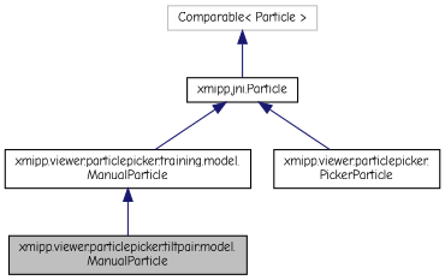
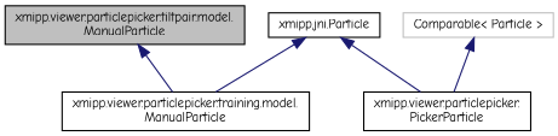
  digraph {
    fontname="Comic Neue"
    node [color=black fillcolor=white fontname="Comic Neue" fontsize=10 shape=record style=filled]
    edge [color=midnightblue dir=back fontname="Comic Neue" fontsize=10 labelfontname=Helvetica labelfontsize=10 style=solid]
    n1 [fillcolor=grey75 fontcolor=black height=0.2 label="xmipp.viewer.particlepicker.tiltpair.model.\lManualParticle" width=0.4]
    n2 [height=0.2 label="xmipp.viewer.particlepicker.training.model.\lManualParticle" width=0.4]
    n3 [height=0.2 label="xmipp.viewer.particlepicker.\lPickerParticle" width=0.4]
    n4 [height=0.2 label="xmipp.jni.Particle" width=0.4]
    n5 [color=grey75 height=0.2 label="Comparable\< Particle \>" width=0.4]
-   n2 -> n1
+   n1 -> n2
    n4 -> n2
    n4 -> n3
-   n5 -> n4
+   n5 -> n3
  }
